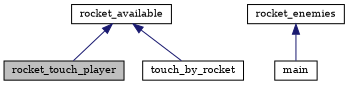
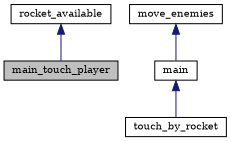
  digraph {
    fontname="DejaVu Serif"
    rankdir=TB
    node [color=black fillcolor=white fontname="DejaVu Serif" fontsize=10 shape=record style=filled]
    edge [color=midnightblue dir=back fontname="DejaVu Serif" fontsize=10 labelfontname=Helvetica labelfontsize=10 style=solid]
-   n1 [fillcolor=grey75 fontcolor=black height=0.2 label=rocket_touch_player width=0.4]
+   n1 [fillcolor=grey75 fontcolor=black height=0.2 label=main_touch_player width=0.4]
    n2 [height=0.2 label=rocket_available width=0.4]
    n3 [height=0.2 label=touch_by_rocket width=0.4]
-   n4 [height=0.2 label=rocket_enemies width=0.4]
+   n4 [height=0.2 label=move_enemies width=0.4]
    n5 [height=0.2 label=main width=0.4]
    n2 -> n1
-   n2 -> n3
+   n5 -> n3
    n4 -> n5
  }
